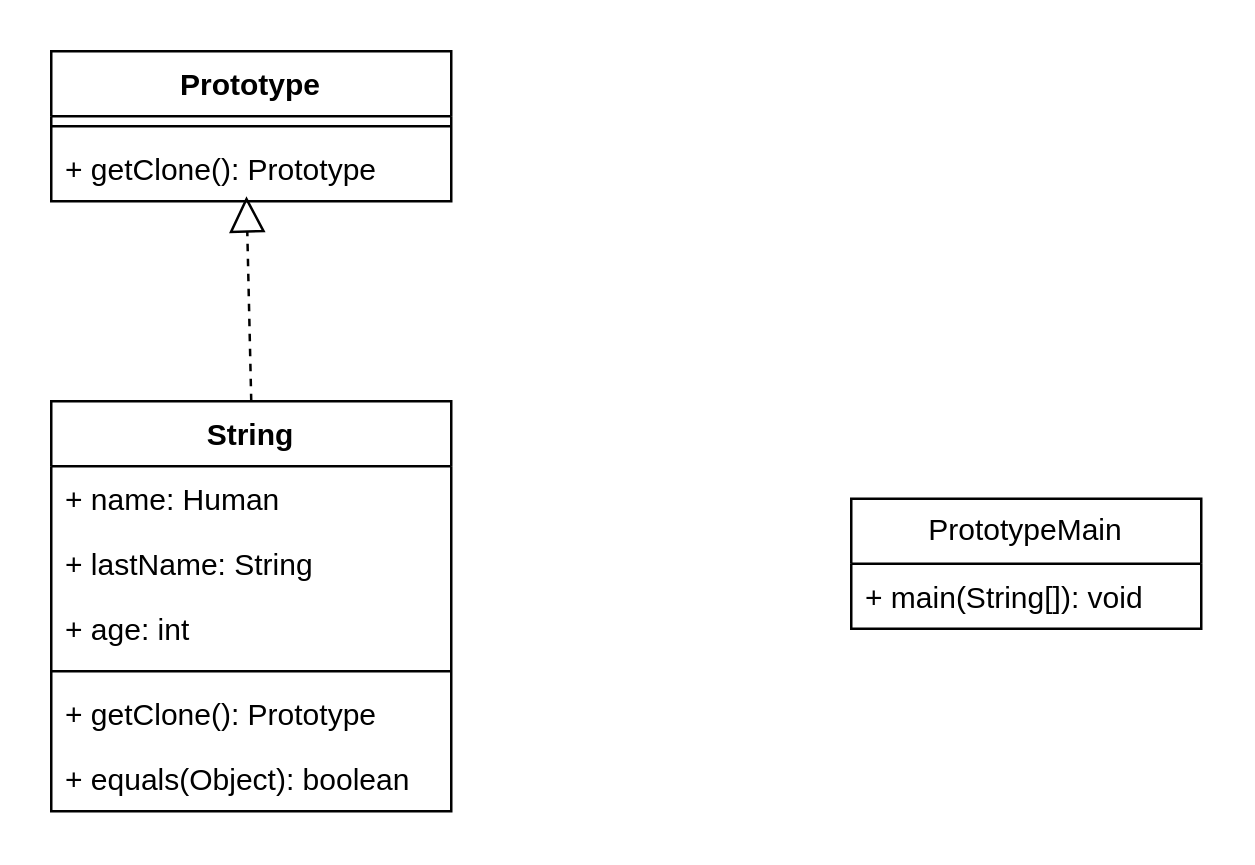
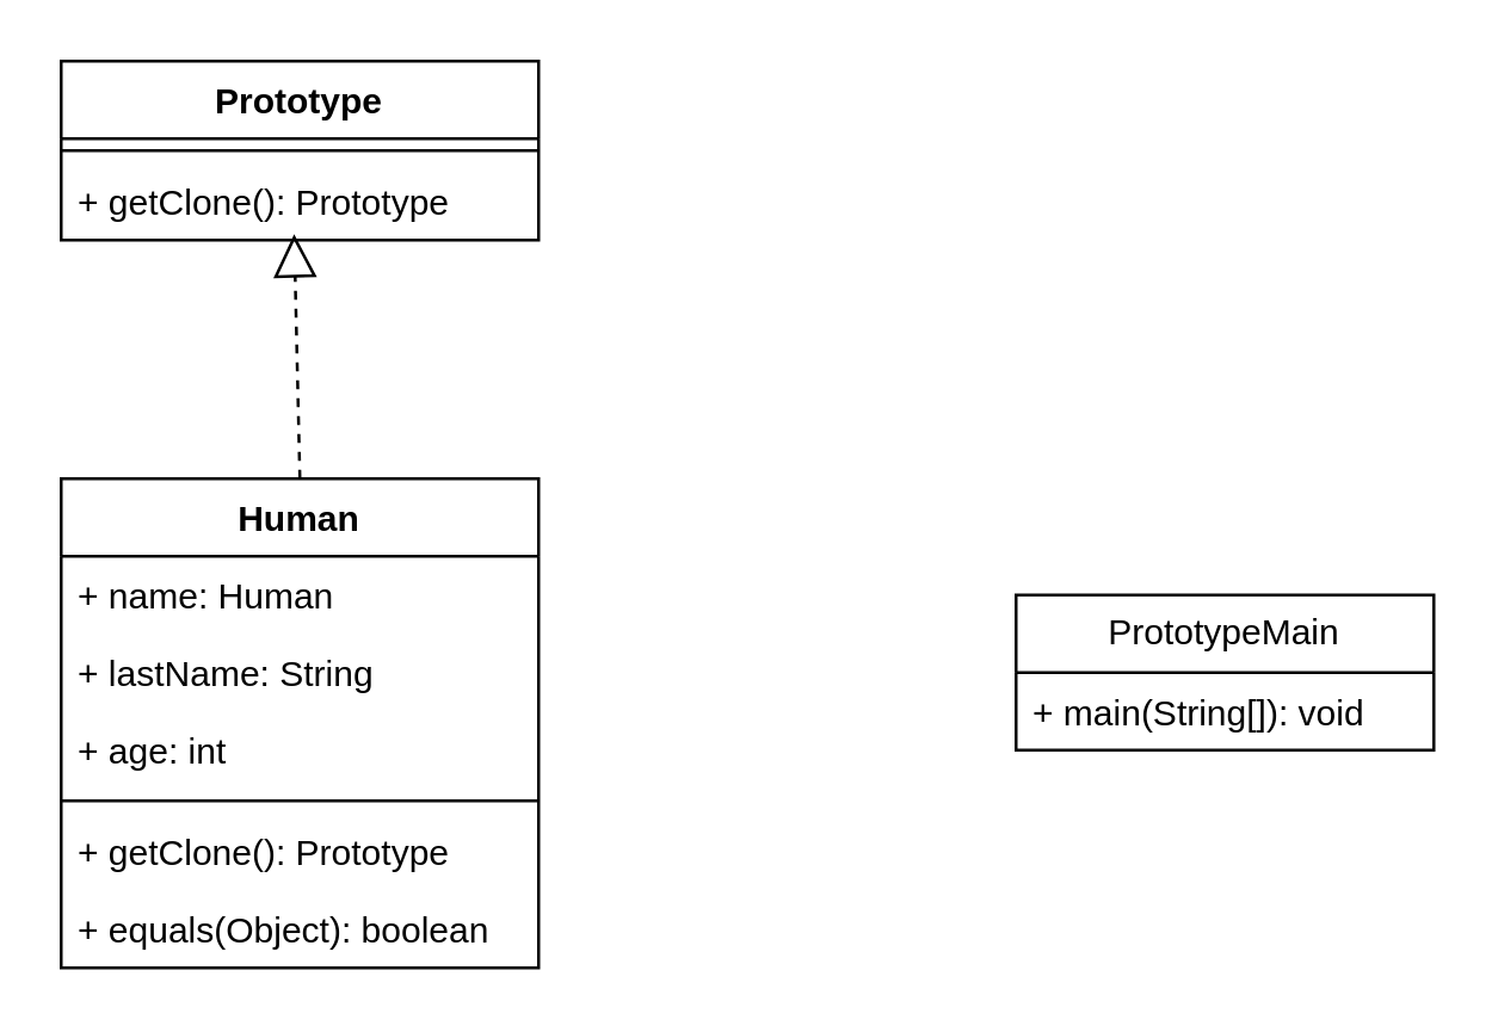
  <mxCell id="0" />
  <mxCell id="1" parent="0" />
  <mxCell id="2" value="Prototype" style="swimlane;fontStyle=1;align=center;verticalAlign=top;childLayout=stackLayout;horizontal=1;startSize=26;horizontalStack=0;resizeParent=1;resizeParentMax=0;resizeLast=0;collapsible=1;marginBottom=0;whiteSpace=wrap;html=1;" vertex="1" parent="1"><mxGeometry x="20" y="20" width="160" height="60" as="geometry" /></mxCell>
  <mxCell id="3" value="" style="line;strokeWidth=1;fillColor=none;align=left;verticalAlign=middle;spacingTop=-1;spacingLeft=3;spacingRight=3;rotatable=0;labelPosition=right;points=[];portConstraint=eastwest;strokeColor=inherit;" vertex="1" parent="2"><mxGeometry y="26" width="160" height="8" as="geometry" /></mxCell>
  <mxCell id="4" value="+ getClone(): Prototype" style="text;strokeColor=none;fillColor=none;align=left;verticalAlign=top;spacingLeft=4;spacingRight=4;overflow=hidden;rotatable=0;points=[[0,0.5],[1,0.5]];portConstraint=eastwest;whiteSpace=wrap;html=1;" vertex="1" parent="2"><mxGeometry y="34" width="160" height="26" as="geometry" /></mxCell>
- <mxCell id="5" value="String" style="swimlane;fontStyle=1;align=center;verticalAlign=top;childLayout=stackLayout;horizontal=1;startSize=26;horizontalStack=0;resizeParent=1;resizeParentMax=0;resizeLast=0;collapsible=1;marginBottom=0;whiteSpace=wrap;html=1;" vertex="1" parent="1"><mxGeometry x="20" y="160" width="160" height="164" as="geometry" /></mxCell>
+ <mxCell id="5" value="Human" style="swimlane;fontStyle=1;align=center;verticalAlign=top;childLayout=stackLayout;horizontal=1;startSize=26;horizontalStack=0;resizeParent=1;resizeParentMax=0;resizeLast=0;collapsible=1;marginBottom=0;whiteSpace=wrap;html=1;" vertex="1" parent="1"><mxGeometry x="20" y="160" width="160" height="164" as="geometry" /></mxCell>
  <mxCell id="6" value="+ name: Human" style="text;strokeColor=none;fillColor=none;align=left;verticalAlign=top;spacingLeft=4;spacingRight=4;overflow=hidden;rotatable=0;points=[[0,0.5],[1,0.5]];portConstraint=eastwest;whiteSpace=wrap;html=1;" vertex="1" parent="5"><mxGeometry y="26" width="160" height="26" as="geometry" /></mxCell>
  <mxCell id="7" value="+ lastName: String" style="text;strokeColor=none;fillColor=none;align=left;verticalAlign=top;spacingLeft=4;spacingRight=4;overflow=hidden;rotatable=0;points=[[0,0.5],[1,0.5]];portConstraint=eastwest;whiteSpace=wrap;html=1;" vertex="1" parent="5"><mxGeometry y="52" width="160" height="26" as="geometry" /></mxCell>
  <mxCell id="8" value="+ age: int" style="text;strokeColor=none;fillColor=none;align=left;verticalAlign=top;spacingLeft=4;spacingRight=4;overflow=hidden;rotatable=0;points=[[0,0.5],[1,0.5]];portConstraint=eastwest;whiteSpace=wrap;html=1;" vertex="1" parent="5"><mxGeometry y="78" width="160" height="26" as="geometry" /></mxCell>
  <mxCell id="9" value="" style="line;strokeWidth=1;fillColor=none;align=left;verticalAlign=middle;spacingTop=-1;spacingLeft=3;spacingRight=3;rotatable=0;labelPosition=right;points=[];portConstraint=eastwest;strokeColor=inherit;" vertex="1" parent="5"><mxGeometry y="104" width="160" height="8" as="geometry" /></mxCell>
  <mxCell id="10" value="+ getClone(): Prototype" style="text;strokeColor=none;fillColor=none;align=left;verticalAlign=top;spacingLeft=4;spacingRight=4;overflow=hidden;rotatable=0;points=[[0,0.5],[1,0.5]];portConstraint=eastwest;whiteSpace=wrap;html=1;" vertex="1" parent="5"><mxGeometry y="112" width="160" height="26" as="geometry" /></mxCell>
  <mxCell id="11" value="+ equals(Object): boolean" style="text;strokeColor=none;fillColor=none;align=left;verticalAlign=top;spacingLeft=4;spacingRight=4;overflow=hidden;rotatable=0;points=[[0,0.5],[1,0.5]];portConstraint=eastwest;whiteSpace=wrap;html=1;" vertex="1" parent="5"><mxGeometry y="138" width="160" height="26" as="geometry" /></mxCell>
  <mxCell id="12" value="" style="endArrow=block;dashed=1;endFill=0;endSize=12;html=1;rounded=0;entryX=0.488;entryY=0.923;entryDx=0;entryDy=0;entryPerimeter=0;exitX=0.5;exitY=0;exitDx=0;exitDy=0;" edge="1" parent="1" source="5" target="4"><mxGeometry width="160" relative="1" as="geometry"><mxPoint x="170" y="270" as="sourcePoint" /><mxPoint x="130" y="120" as="targetPoint" /></mxGeometry></mxCell>
  <mxCell id="13" value="PrototypeMain" style="swimlane;fontStyle=0;childLayout=stackLayout;horizontal=1;startSize=26;fillColor=none;horizontalStack=0;resizeParent=1;resizeParentMax=0;resizeLast=0;collapsible=1;marginBottom=0;whiteSpace=wrap;html=1;" vertex="1" parent="1"><mxGeometry x="340" y="199" width="140" height="52" as="geometry" /></mxCell>
  <mxCell id="14" value="+ main(String[]): void" style="text;strokeColor=none;fillColor=none;align=left;verticalAlign=top;spacingLeft=4;spacingRight=4;overflow=hidden;rotatable=0;points=[[0,0.5],[1,0.5]];portConstraint=eastwest;whiteSpace=wrap;html=1;" vertex="1" parent="13"><mxGeometry y="26" width="140" height="26" as="geometry" /></mxCell>
